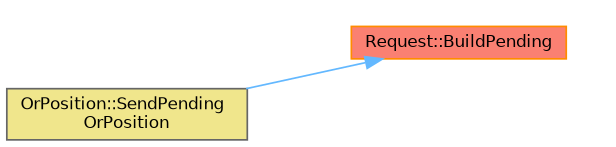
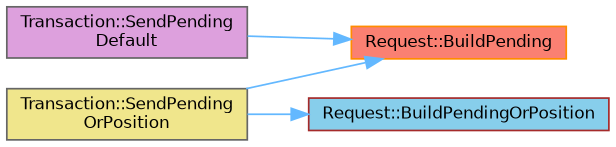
  digraph {
    rankdir=RL
    node [color=gray40 fontname=Helvetica fontsize=10 shape=box style=filled]
    edge [color=steelblue1 dir=back fontname=Helvetica fontsize=10 labelfontname=Helvetica labelfontsize=10 style=solid]
    n1 [color=darkorange fillcolor=salmon fontcolor=black height=0.2 label="Request::BuildPending" width=0.4]
-   n3 [fillcolor=khaki height=0.2 label="OrPosition::SendPending\lOrPosition" width=0.4]
+   n2 [fillcolor=plum height=0.2 label="Transaction::SendPending\lDefault" width=0.4]
+   n3 [fillcolor=khaki height=0.2 label="Transaction::SendPending\lOrPosition" width=0.4]
+   n4 [color=brown fillcolor=skyblue height=0.2 label="Request::BuildPendingOrPosition" width=0.4]
+   n1 -> n2
    n1 -> n3
+   n4 -> n3
  }
